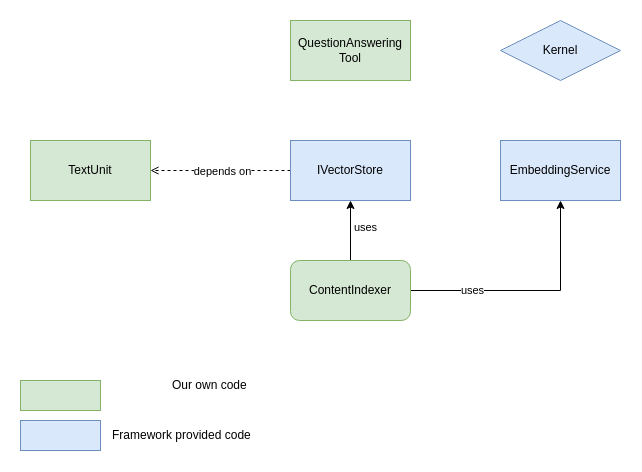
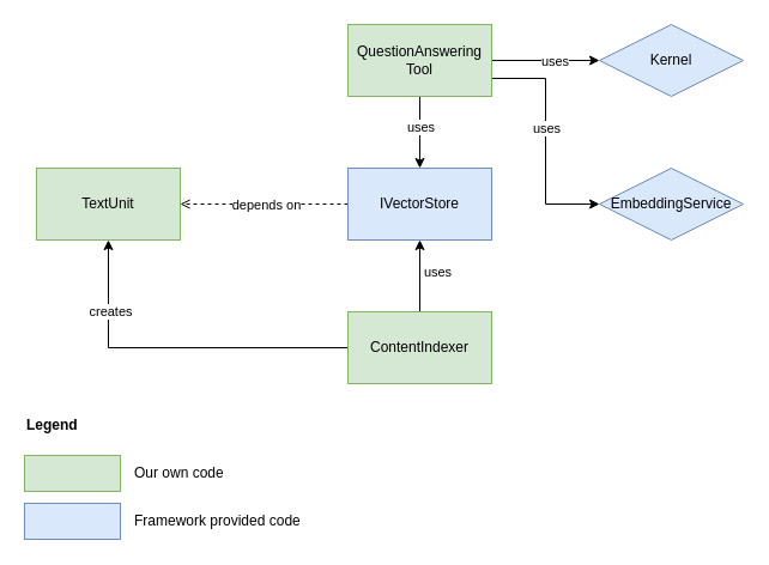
  <mxCell id="0" />
  <mxCell id="1" parent="0" />
  <mxCell id="2" style="edgeStyle=orthogonalEdgeStyle;rounded=0;orthogonalLoop=1;jettySize=auto;html=1;entryX=1;entryY=0.5;entryDx=0;entryDy=0;dashed=1;endArrow=open;" edge="1" parent="1" source="4" target="5"><mxGeometry relative="1" as="geometry" /></mxCell>
  <mxCell id="3" value="depends on" style="edgeLabel;html=1;align=center;verticalAlign=middle;resizable=0;points=[];" vertex="1" connectable="0" parent="2"><mxGeometry x="-0.253" y="-1" relative="1" as="geometry"><mxPoint x="-17" y="1" as="offset" /></mxGeometry></mxCell>
  <mxCell id="4" value="IVectorStore" style="rounded=0;whiteSpace=wrap;html=1;fillColor=#dae8fc;strokeColor=#6c8ebf;" vertex="1" parent="1"><mxGeometry x="290" y="140" width="120" height="60" as="geometry" /></mxCell>
  <mxCell id="5" value="TextUnit" style="rounded=0;whiteSpace=wrap;html=1;fillColor=#d5e8d4;strokeColor=#82b366;" vertex="1" parent="1"><mxGeometry x="30" y="140" width="120" height="60" as="geometry" /></mxCell>
- <mxCell id="6" value="EmbeddingService" style="rounded=0;whiteSpace=wrap;html=1;fillColor=#dae8fc;strokeColor=#6c8ebf;" vertex="1" parent="1"><mxGeometry x="500" y="140" width="120" height="60" as="geometry" /></mxCell>
+ <mxCell id="6" value="EmbeddingService" style="rhombus;whiteSpace=wrap;html=1;fillColor=#dae8fc;strokeColor=#6c8ebf;" vertex="1" parent="1"><mxGeometry x="500" y="140" width="120" height="60" as="geometry" /></mxCell>
  <mxCell id="7" style="edgeStyle=orthogonalEdgeStyle;rounded=0;orthogonalLoop=1;jettySize=auto;html=1;" edge="1" parent="1" source="13" target="4"><mxGeometry relative="1" as="geometry" /></mxCell>
  <mxCell id="8" value="uses" style="edgeLabel;html=1;align=center;verticalAlign=middle;resizable=0;points=[];" vertex="1" connectable="0" parent="7"><mxGeometry x="0.181" y="-1" relative="1" as="geometry"><mxPoint x="13" y="1" as="offset" /></mxGeometry></mxCell>
- <mxCell id="9" style="edgeStyle=orthogonalEdgeStyle;rounded=0;orthogonalLoop=1;jettySize=auto;html=1;entryX=0.5;entryY=1;entryDx=0;entryDy=0;exitX=1;exitY=0.5;exitDx=0;exitDy=0;" edge="1" parent="1" source="13" target="6"><mxGeometry relative="1" as="geometry" /></mxCell>
- <mxCell id="10" value="uses" style="edgeLabel;html=1;align=center;verticalAlign=middle;resizable=0;points=[];" vertex="1" connectable="0" parent="9"><mxGeometry x="0.249" y="-1" relative="1" as="geometry"><mxPoint x="-90" y="-1" as="offset" /></mxGeometry></mxCell>
- <mxCell id="13" value="ContentIndexer" style="whiteSpace=wrap;html=1;fillColor=#d5e8d4;strokeColor=#82b366;rounded=1;" vertex="1" parent="1"><mxGeometry x="290" y="260" width="120" height="60" as="geometry" /></mxCell>
+ <mxCell id="11" style="edgeStyle=orthogonalEdgeStyle;rounded=0;orthogonalLoop=1;jettySize=auto;html=1;entryX=0.5;entryY=1;entryDx=0;entryDy=0;" edge="1" parent="1" source="13" target="5"><mxGeometry relative="1" as="geometry" /></mxCell>
+ <mxCell id="12" value="creates" style="edgeLabel;html=1;align=center;verticalAlign=middle;resizable=0;points=[];" vertex="1" connectable="0" parent="11"><mxGeometry x="0.596" y="-1" relative="1" as="geometry"><mxPoint as="offset" /></mxGeometry></mxCell>
+ <mxCell id="13" value="ContentIndexer" style="rounded=0;whiteSpace=wrap;html=1;fillColor=#d5e8d4;strokeColor=#82b366;" vertex="1" parent="1"><mxGeometry x="290" y="260" width="120" height="60" as="geometry" /></mxCell>
+ <mxCell id="14" style="edgeStyle=orthogonalEdgeStyle;rounded=0;orthogonalLoop=1;jettySize=auto;html=1;entryX=0.5;entryY=0;entryDx=0;entryDy=0;" edge="1" parent="1" source="20" target="4"><mxGeometry relative="1" as="geometry" /></mxCell>
+ <mxCell id="15" value="uses" style="edgeLabel;html=1;align=center;verticalAlign=middle;resizable=0;points=[];" vertex="1" connectable="0" parent="14"><mxGeometry x="-0.152" relative="1" as="geometry"><mxPoint as="offset" /></mxGeometry></mxCell>
+ <mxCell id="16" style="edgeStyle=orthogonalEdgeStyle;rounded=0;orthogonalLoop=1;jettySize=auto;html=1;entryX=0;entryY=0.5;entryDx=0;entryDy=0;" edge="1" parent="1" source="20" target="21"><mxGeometry relative="1" as="geometry" /></mxCell>
+ <mxCell id="17" value="uses" style="edgeLabel;html=1;align=center;verticalAlign=middle;resizable=0;points=[];" vertex="1" connectable="0" parent="16"><mxGeometry x="0.162" relative="1" as="geometry"><mxPoint as="offset" /></mxGeometry></mxCell>
+ <mxCell id="18" style="edgeStyle=orthogonalEdgeStyle;rounded=0;orthogonalLoop=1;jettySize=auto;html=1;entryX=0;entryY=0.5;entryDx=0;entryDy=0;exitX=1;exitY=0.75;exitDx=0;exitDy=0;" edge="1" parent="1" source="20" target="6"><mxGeometry relative="1" as="geometry" /></mxCell>
+ <mxCell id="19" value="uses" style="edgeLabel;html=1;align=center;verticalAlign=middle;resizable=0;points=[];" vertex="1" connectable="0" parent="18"><mxGeometry x="-0.118" relative="1" as="geometry"><mxPoint as="offset" /></mxGeometry></mxCell>
  <mxCell id="20" value="QuestionAnswering&lt;div&gt;Tool&lt;/div&gt;" style="rounded=0;whiteSpace=wrap;html=1;fillColor=#d5e8d4;strokeColor=#82b366;" vertex="1" parent="1"><mxGeometry x="290" y="20" width="120" height="60" as="geometry" /></mxCell>
  <mxCell id="21" value="Kernel" style="rhombus;whiteSpace=wrap;html=1;fillColor=#dae8fc;strokeColor=#6c8ebf;" vertex="1" parent="1"><mxGeometry x="500" y="20" width="120" height="60" as="geometry" /></mxCell>
  <mxCell id="22" value="" style="rounded=0;whiteSpace=wrap;html=1;fillColor=#d5e8d4;strokeColor=#82b366;" vertex="1" parent="1"><mxGeometry x="20" y="380" width="80" height="30" as="geometry" /></mxCell>
- <mxCell id="23" value="Our own code" style="text;html=1;align=left;verticalAlign=middle;whiteSpace=wrap;rounded=0;" vertex="1" parent="1"><mxGeometry x="170" y="370" width="170" height="30" as="geometry" /></mxCell>
+ <mxCell id="23" value="Our own code" style="text;html=1;align=left;verticalAlign=middle;whiteSpace=wrap;rounded=0;" vertex="1" parent="1"><mxGeometry x="110" y="380" width="170" height="30" as="geometry" /></mxCell>
  <mxCell id="24" value="" style="rounded=0;whiteSpace=wrap;html=1;fillColor=#dae8fc;strokeColor=#6c8ebf;" vertex="1" parent="1"><mxGeometry x="20" y="420" width="80" height="30" as="geometry" /></mxCell>
  <mxCell id="25" value="Framework provided code" style="text;html=1;align=left;verticalAlign=middle;whiteSpace=wrap;rounded=0;" vertex="1" parent="1"><mxGeometry x="110" y="420" width="170" height="30" as="geometry" /></mxCell>
+ <mxCell id="26" value="Legend" style="text;html=1;align=left;verticalAlign=middle;whiteSpace=wrap;rounded=0;fontStyle=1" vertex="1" parent="1"><mxGeometry x="20" y="340" width="60" height="30" as="geometry" /></mxCell>
